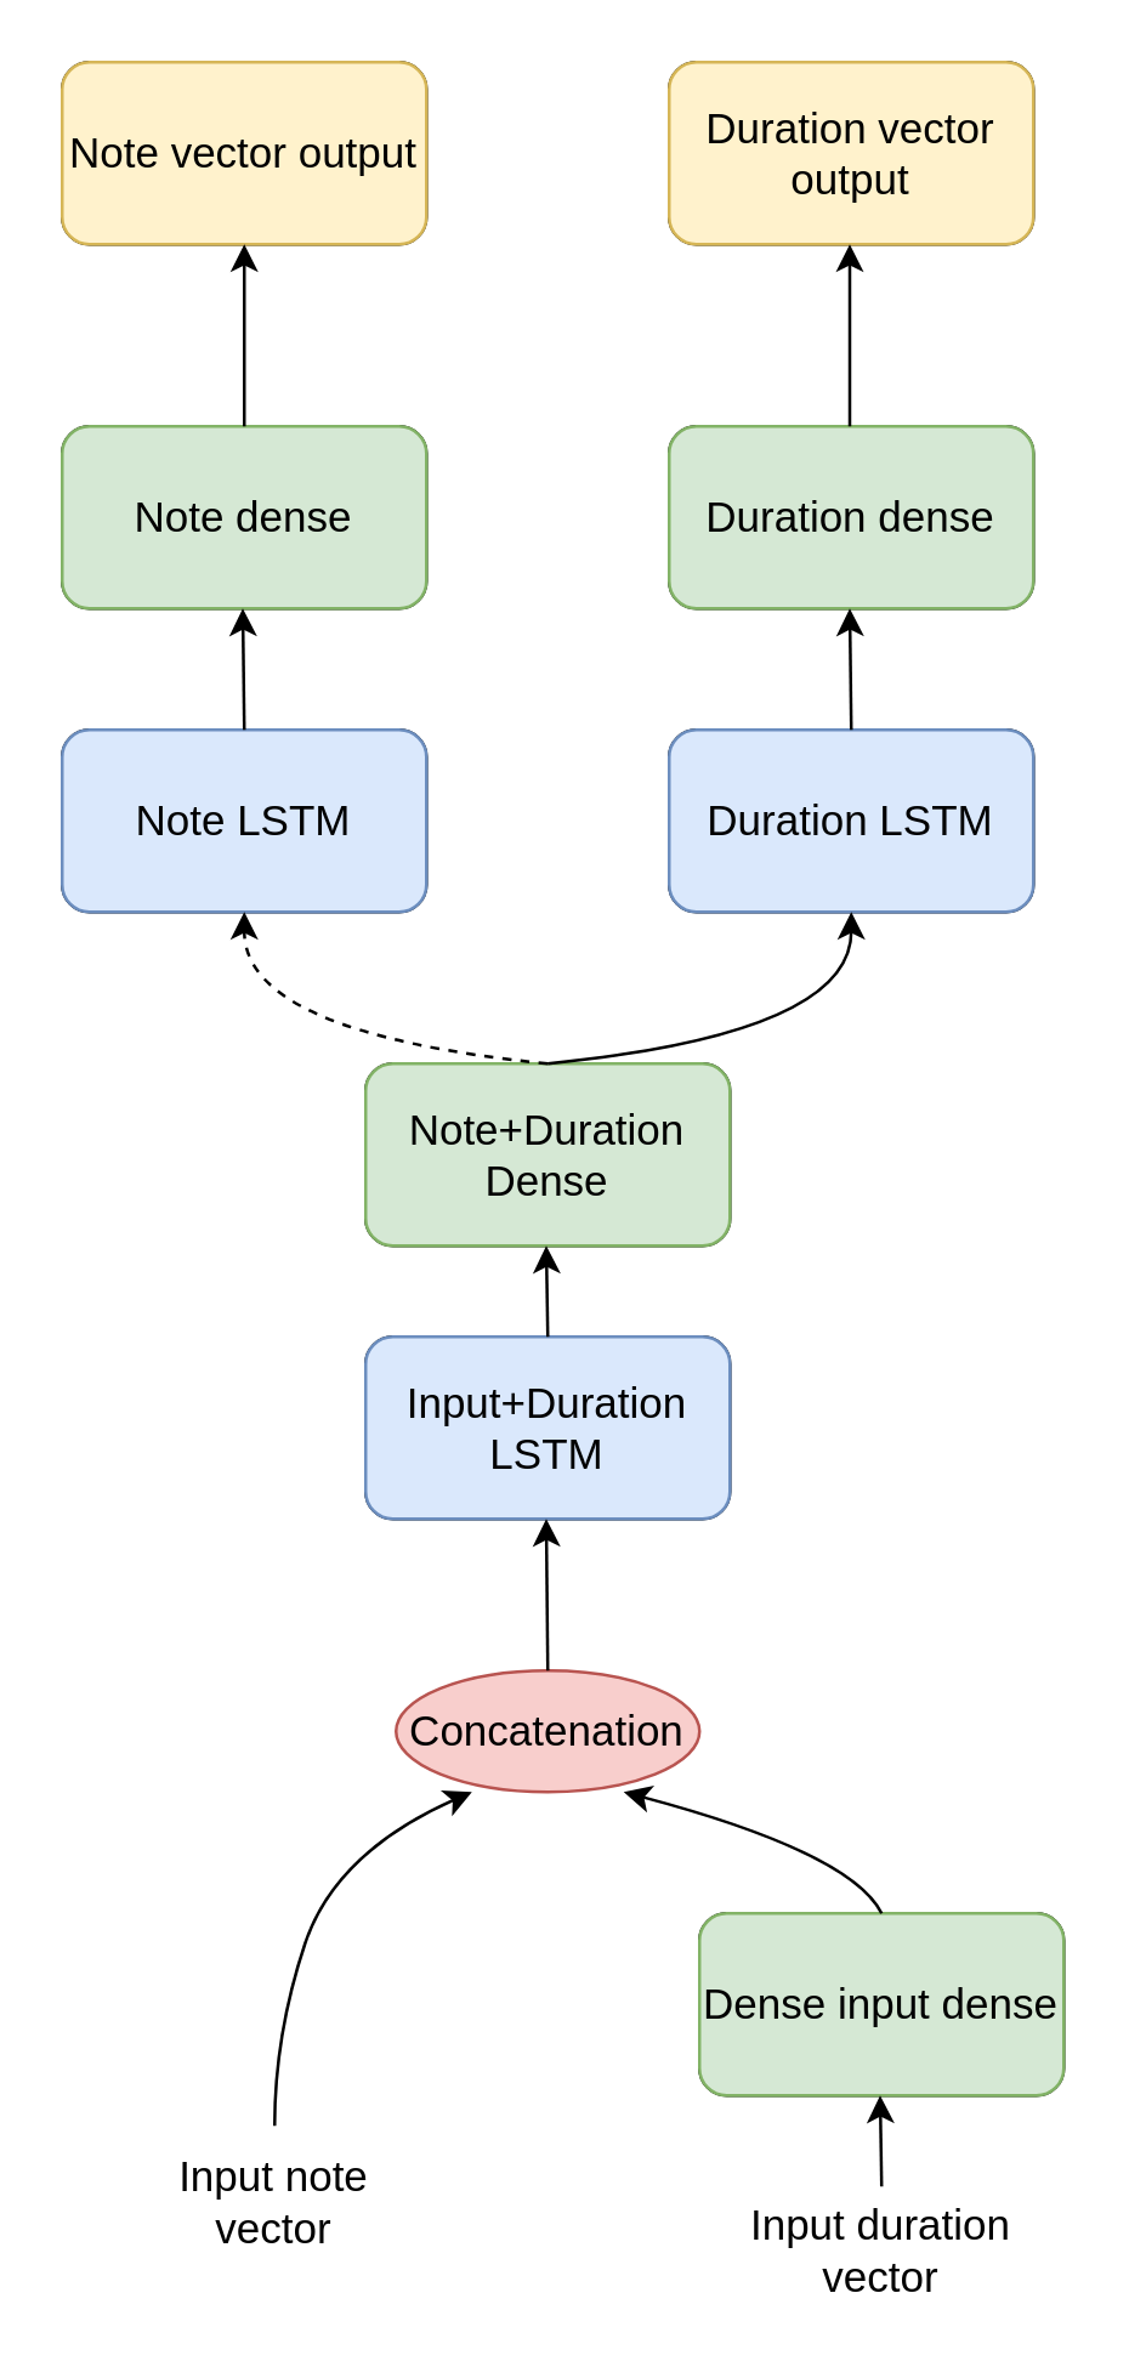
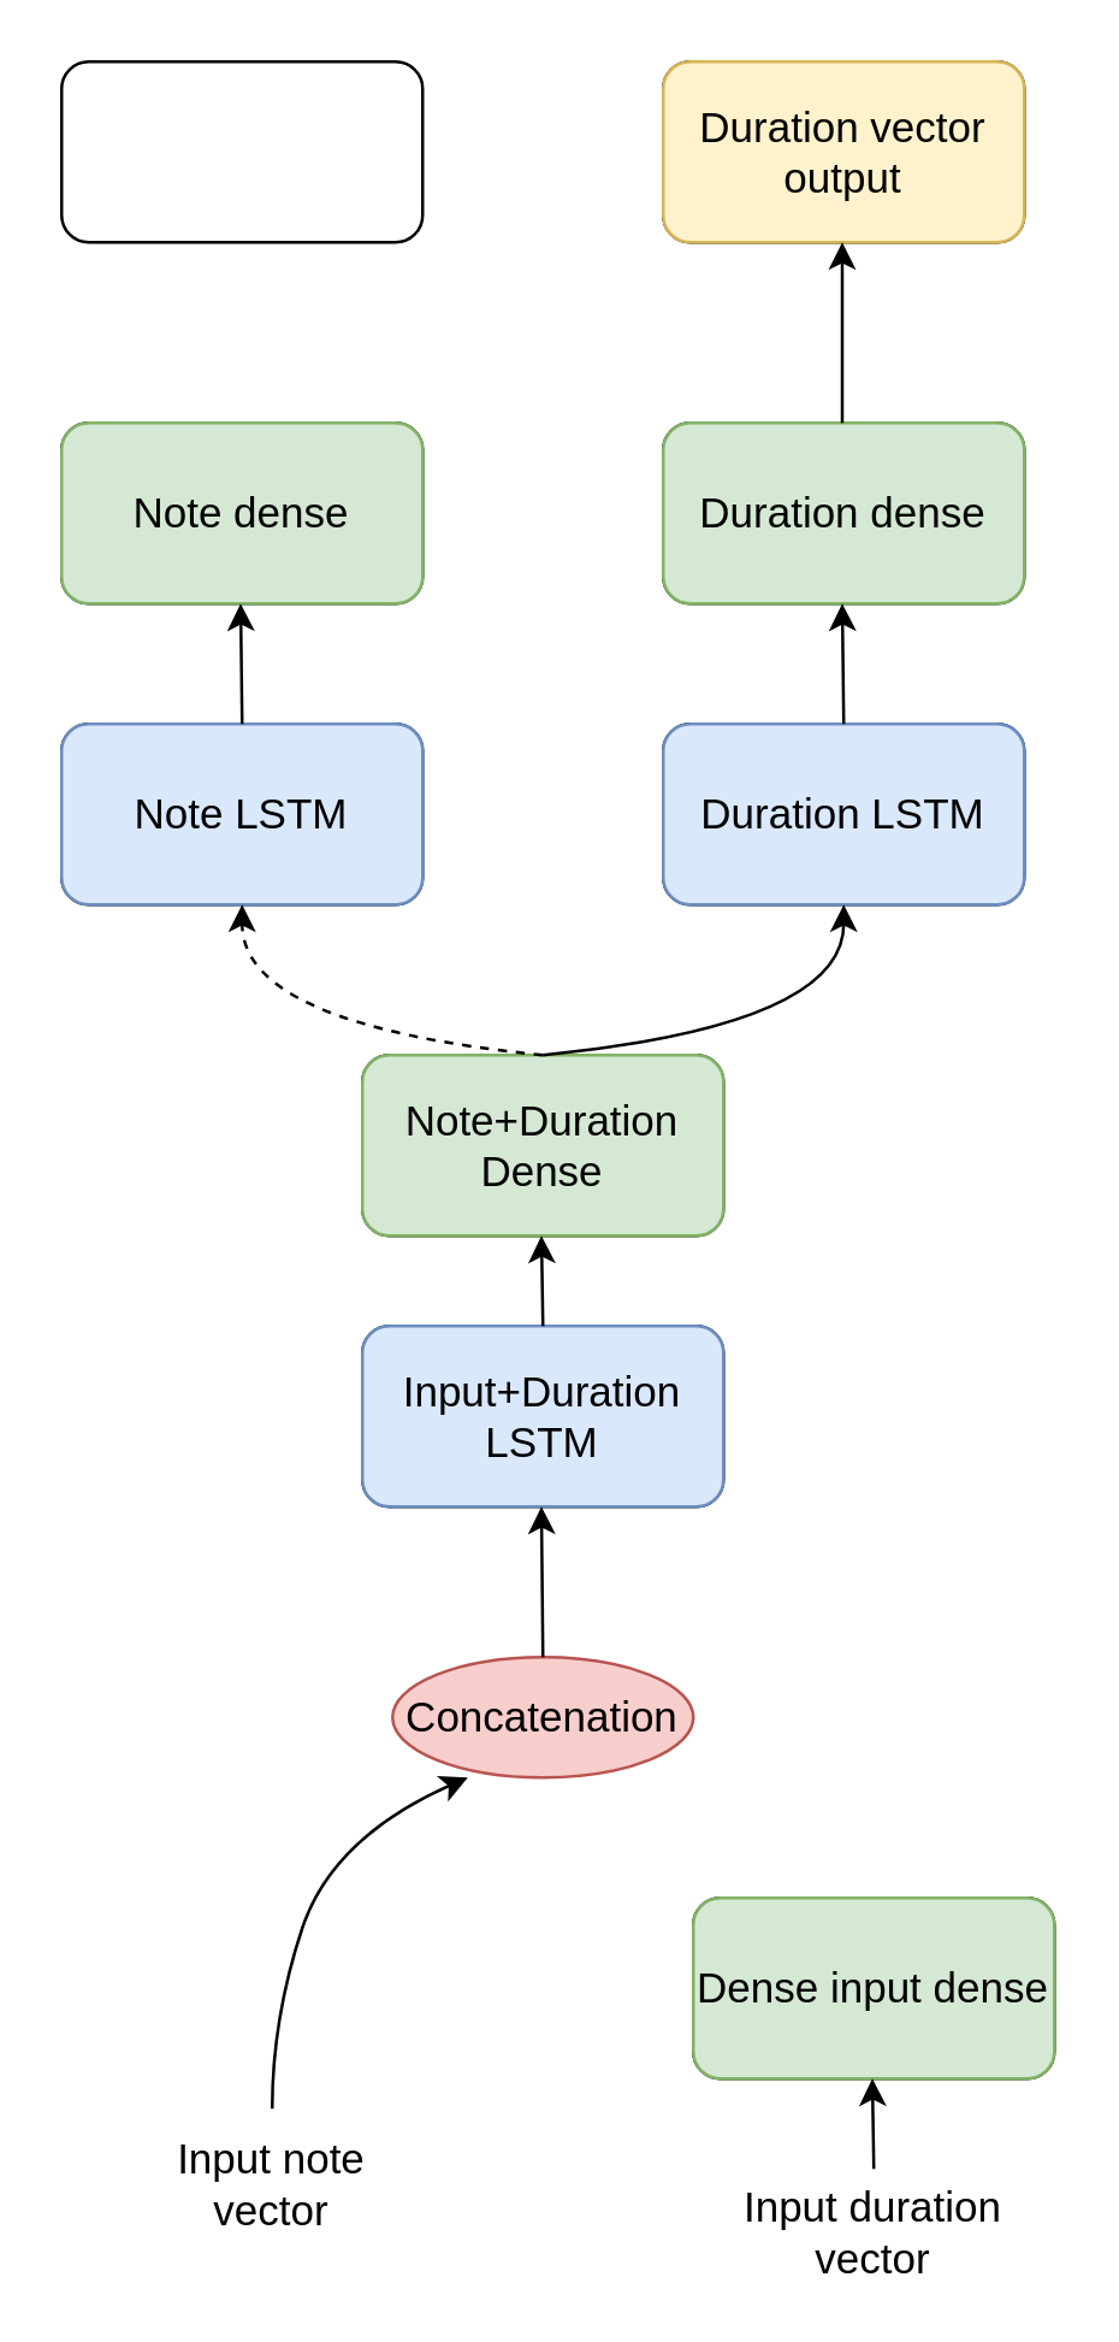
  <mxCell id="0" />
  <mxCell id="1" parent="0" />
  <mxCell id="2" value="" style="rounded=1;whiteSpace=wrap;html=1;" vertex="1" parent="1"><mxGeometry x="20" y="20" width="120" height="60" as="geometry" /></mxCell>
- <mxCell id="3" value="Note vector output" style="text;html=1;strokeColor=#d6b656;fillColor=#fff2cc;align=center;verticalAlign=middle;whiteSpace=wrap;rounded=1;fontSize=14;" vertex="1" parent="1"><mxGeometry x="20" y="20" width="120" height="60" as="geometry" /></mxCell>
  <mxCell id="4" value="" style="rounded=1;whiteSpace=wrap;html=1;" vertex="1" parent="1"><mxGeometry x="220" y="20" width="120" height="60" as="geometry" /></mxCell>
  <mxCell id="5" value="Duration vector output" style="text;html=1;strokeColor=#d6b656;fillColor=#fff2cc;align=center;verticalAlign=middle;whiteSpace=wrap;rounded=1;fontSize=14;" vertex="1" parent="1"><mxGeometry x="220" y="20" width="120" height="60" as="geometry" /></mxCell>
  <mxCell id="6" value="" style="rounded=1;whiteSpace=wrap;html=1;" vertex="1" parent="1"><mxGeometry x="20" y="140" width="120" height="60" as="geometry" /></mxCell>
  <mxCell id="7" value="Note dense" style="text;html=1;strokeColor=#82b366;fillColor=#d5e8d4;align=center;verticalAlign=middle;whiteSpace=wrap;rounded=1;fontSize=14;" vertex="1" parent="1"><mxGeometry x="20" y="140" width="120" height="60" as="geometry" /></mxCell>
  <mxCell id="8" value="" style="rounded=1;whiteSpace=wrap;html=1;" vertex="1" parent="1"><mxGeometry x="220" y="140" width="120" height="60" as="geometry" /></mxCell>
  <mxCell id="9" value="Duration dense" style="text;html=1;strokeColor=#82b366;fillColor=#d5e8d4;align=center;verticalAlign=middle;whiteSpace=wrap;rounded=1;fontSize=14;" vertex="1" parent="1"><mxGeometry x="220" y="140" width="120" height="60" as="geometry" /></mxCell>
  <mxCell id="10" value="" style="rounded=1;whiteSpace=wrap;html=1;" vertex="1" parent="1"><mxGeometry x="120" y="440" width="120" height="60" as="geometry" /></mxCell>
  <mxCell id="11" value="Input+Duration LSTM" style="text;html=1;strokeColor=#6c8ebf;fillColor=#DAE8FC;align=center;verticalAlign=middle;whiteSpace=wrap;rounded=1;fontSize=14;" vertex="1" parent="1"><mxGeometry x="120" y="440" width="120" height="60" as="geometry" /></mxCell>
  <mxCell id="12" value="" style="rounded=1;whiteSpace=wrap;html=1;" vertex="1" parent="1"><mxGeometry x="230" y="630" width="120" height="60" as="geometry" /></mxCell>
  <mxCell id="13" value="Dense input dense" style="text;html=1;strokeColor=#82b366;fillColor=#d5e8d4;align=center;verticalAlign=middle;whiteSpace=wrap;rounded=1;fontSize=14;" vertex="1" parent="1"><mxGeometry x="230" y="630" width="120" height="60" as="geometry" /></mxCell>
  <mxCell id="14" value="" style="ellipse;whiteSpace=wrap;html=1;fontSize=14;fillColor=#f8cecc;strokeColor=#b85450;" vertex="1" parent="1"><mxGeometry x="130" y="550" width="100" height="40" as="geometry" /></mxCell>
  <mxCell id="15" value="Concatenation" style="text;html=1;strokeColor=none;fillColor=none;align=center;verticalAlign=middle;whiteSpace=wrap;rounded=0;fontSize=14;" vertex="1" parent="1"><mxGeometry x="130" y="550" width="100" height="40" as="geometry" /></mxCell>
  <mxCell id="16" value="" style="rounded=1;whiteSpace=wrap;html=1;" vertex="1" parent="1"><mxGeometry x="20" y="240" width="120" height="60" as="geometry" /></mxCell>
  <mxCell id="17" value="Note LSTM" style="text;html=1;strokeColor=#6c8ebf;fillColor=#DAE8FC;align=center;verticalAlign=middle;whiteSpace=wrap;rounded=1;fontSize=14;" vertex="1" parent="1"><mxGeometry x="20" y="240" width="120" height="60" as="geometry" /></mxCell>
  <mxCell id="18" value="" style="rounded=1;whiteSpace=wrap;html=1;" vertex="1" parent="1"><mxGeometry x="220" y="240" width="120" height="60" as="geometry" /></mxCell>
  <mxCell id="19" value="Duration LSTM" style="text;html=1;strokeColor=#6c8ebf;fillColor=#DAE8FC;align=center;verticalAlign=middle;whiteSpace=wrap;rounded=1;fontSize=14;" vertex="1" parent="1"><mxGeometry x="220" y="240" width="120" height="60" as="geometry" /></mxCell>
  <mxCell id="20" value="" style="rounded=1;whiteSpace=wrap;html=1;" vertex="1" parent="1"><mxGeometry x="120" y="350" width="120" height="60" as="geometry" /></mxCell>
  <mxCell id="21" value="Note+Duration Dense" style="text;html=1;strokeColor=#82b366;fillColor=#d5e8d4;align=center;verticalAlign=middle;whiteSpace=wrap;rounded=1;fontSize=14;" vertex="1" parent="1"><mxGeometry x="120" y="350" width="120" height="60" as="geometry" /></mxCell>
  <mxCell id="22" value="Input note vector" style="text;html=1;strokeColor=none;fillColor=none;align=center;verticalAlign=middle;whiteSpace=wrap;rounded=0;fontSize=14;" vertex="1" parent="1"><mxGeometry x="50" y="710" width="80" height="30" as="geometry" /></mxCell>
  <mxCell id="23" value="Input duration vector" style="text;html=1;strokeColor=none;fillColor=none;align=center;verticalAlign=middle;whiteSpace=wrap;rounded=0;fontSize=14;" vertex="1" parent="1"><mxGeometry x="245" y="726" width="90" height="30" as="geometry" /></mxCell>
- <mxCell id="24" value="" style="endArrow=classic;html=1;fontSize=14;entryX=0.5;entryY=1;entryDx=0;entryDy=0;exitX=0.5;exitY=0;exitDx=0;exitDy=0;" edge="1" parent="1" source="7" target="3"><mxGeometry width="50" height="50" relative="1" as="geometry"><mxPoint x="50" y="140" as="sourcePoint" /><mxPoint x="100" y="90" as="targetPoint" /></mxGeometry></mxCell>
  <mxCell id="25" value="" style="endArrow=classic;html=1;fontSize=14;entryX=0.5;entryY=1;entryDx=0;entryDy=0;exitX=0.5;exitY=0;exitDx=0;exitDy=0;" edge="1" parent="1"><mxGeometry width="50" height="50" relative="1" as="geometry"><mxPoint x="279.5" y="140" as="sourcePoint" /><mxPoint x="279.5" y="80" as="targetPoint" /></mxGeometry></mxCell>
  <mxCell id="26" value="" style="endArrow=classic;html=1;fontSize=14;entryX=0.5;entryY=1;entryDx=0;entryDy=0;" edge="1" parent="1"><mxGeometry width="50" height="50" relative="1" as="geometry"><mxPoint x="80" y="240" as="sourcePoint" /><mxPoint x="79.5" y="200" as="targetPoint" /></mxGeometry></mxCell>
  <mxCell id="27" value="" style="endArrow=classic;html=1;fontSize=14;entryX=0.5;entryY=1;entryDx=0;entryDy=0;" edge="1" parent="1"><mxGeometry width="50" height="50" relative="1" as="geometry"><mxPoint x="280" y="240" as="sourcePoint" /><mxPoint x="279.5" y="200" as="targetPoint" /></mxGeometry></mxCell>
  <mxCell id="28" value="" style="endArrow=classic;html=1;fontSize=14;entryX=0.5;entryY=1;entryDx=0;entryDy=0;" edge="1" parent="1"><mxGeometry width="50" height="50" relative="1" as="geometry"><mxPoint x="180" y="440" as="sourcePoint" /><mxPoint x="179.5" y="410" as="targetPoint" /></mxGeometry></mxCell>
  <mxCell id="29" value="" style="endArrow=classic;html=1;fontSize=14;entryX=0.5;entryY=1;entryDx=0;entryDy=0;exitX=0.5;exitY=0;exitDx=0;exitDy=0;" edge="1" parent="1" source="15"><mxGeometry width="50" height="50" relative="1" as="geometry"><mxPoint x="180" y="540" as="sourcePoint" /><mxPoint x="179.5" y="500" as="targetPoint" /></mxGeometry></mxCell>
  <mxCell id="30" value="" style="endArrow=classic;html=1;fontSize=14;entryX=0.5;entryY=1;entryDx=0;entryDy=0;" edge="1" parent="1"><mxGeometry width="50" height="50" relative="1" as="geometry"><mxPoint x="290" y="720" as="sourcePoint" /><mxPoint x="289.5" y="690" as="targetPoint" /></mxGeometry></mxCell>
  <mxCell id="31" value="" style="curved=1;endArrow=classic;html=1;fontSize=14;entryX=0.25;entryY=1;entryDx=0;entryDy=0;" edge="1" parent="1" target="15"><mxGeometry width="50" height="50" relative="1" as="geometry"><mxPoint x="90" y="700" as="sourcePoint" /><mxPoint x="40" y="520" as="targetPoint" /><Array as="points"><mxPoint x="90" y="670" /><mxPoint x="110" y="610" /></Array></mxGeometry></mxCell>
- <mxCell id="32" value="" style="curved=1;endArrow=classic;html=1;fontSize=14;entryX=0.75;entryY=1;entryDx=0;entryDy=0;exitX=0.5;exitY=0;exitDx=0;exitDy=0;" edge="1" parent="1" source="13" target="15"><mxGeometry width="50" height="50" relative="1" as="geometry"><mxPoint x="390" y="540" as="sourcePoint" /><mxPoint x="440" y="490" as="targetPoint" /><Array as="points"><mxPoint x="280" y="610" /></Array></mxGeometry></mxCell>
  <mxCell id="33" value="" style="curved=1;endArrow=classic;html=1;fontSize=14;entryX=0.5;entryY=1;entryDx=0;entryDy=0;exitX=0.5;exitY=0;exitDx=0;exitDy=0;dashed=1;" edge="1" parent="1" source="21" target="17"><mxGeometry width="50" height="50" relative="1" as="geometry"><mxPoint x="50" y="410" as="sourcePoint" /><mxPoint x="100" y="360" as="targetPoint" /><Array as="points"><mxPoint x="80" y="340" /></Array></mxGeometry></mxCell>
  <mxCell id="34" value="" style="curved=1;endArrow=classic;html=1;fontSize=14;entryX=0.5;entryY=1;entryDx=0;entryDy=0;exitX=0.5;exitY=0;exitDx=0;exitDy=0;" edge="1" parent="1" source="21"><mxGeometry width="50" height="50" relative="1" as="geometry"><mxPoint x="200" y="350" as="sourcePoint" /><mxPoint x="280" y="300" as="targetPoint" /><Array as="points"><mxPoint x="280" y="340" /></Array></mxGeometry></mxCell>
